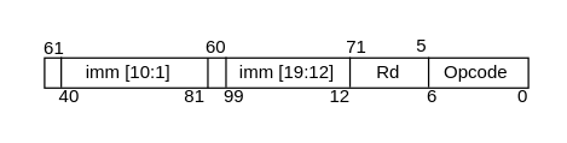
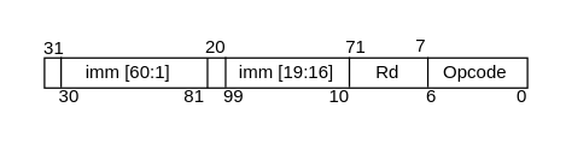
  <mxCell id="0" />
  <mxCell id="1" parent="0" />
  <mxCell id="2" value="" style="rounded=0;whiteSpace=wrap;html=1;" parent="1" vertex="1"><mxGeometry x="29" y="38" width="320" height="20" as="geometry" /></mxCell>
- <mxCell id="3" value="imm [19:12]" style="text;html=1;align=center;verticalAlign=middle;resizable=0;points=[];autosize=1;" parent="1" vertex="1"><mxGeometry x="152.5" y="38.5" width="73" height="19" as="geometry" /></mxCell>
+ <mxCell id="3" value="imm [19:16]" style="text;html=1;align=center;verticalAlign=middle;resizable=0;points=[];autosize=1;" parent="1" vertex="1"><mxGeometry x="152.5" y="38.5" width="73" height="19" as="geometry" /></mxCell>
  <mxCell id="4" value="Opcode" style="text;html=1;align=center;verticalAlign=middle;resizable=0;points=[];autosize=1;" parent="1" vertex="1"><mxGeometry x="284" y="38" width="60" height="20" as="geometry" /></mxCell>
- <mxCell id="5" value="61" style="text;html=1;align=center;verticalAlign=middle;resizable=0;points=[];autosize=1;" parent="1" vertex="1"><mxGeometry x="20" y="22" width="30" height="20" as="geometry" /></mxCell>
- <mxCell id="6" value="60" style="text;html=1;align=center;verticalAlign=middle;resizable=0;points=[];autosize=1;" parent="1" vertex="1"><mxGeometry x="129" y="21" width="25" height="19" as="geometry" /></mxCell>
+ <mxCell id="5" value="31" style="text;html=1;align=center;verticalAlign=middle;resizable=0;points=[];autosize=1;" parent="1" vertex="1"><mxGeometry x="20" y="22" width="30" height="20" as="geometry" /></mxCell>
+ <mxCell id="6" value="20" style="text;html=1;align=center;verticalAlign=middle;resizable=0;points=[];autosize=1;" parent="1" vertex="1"><mxGeometry x="129" y="21" width="25" height="19" as="geometry" /></mxCell>
  <mxCell id="7" value="99" style="text;html=1;align=center;verticalAlign=middle;resizable=0;points=[];autosize=1;" parent="1" vertex="1"><mxGeometry x="141" y="54" width="25" height="19" as="geometry" /></mxCell>
  <mxCell id="8" value="71" style="text;html=1;align=center;verticalAlign=middle;resizable=0;points=[];autosize=1;" parent="1" vertex="1"><mxGeometry x="223" y="21" width="24" height="19" as="geometry" /></mxCell>
- <mxCell id="9" value="5" style="text;html=1;align=center;verticalAlign=middle;resizable=0;points=[];autosize=1;" parent="1" vertex="1"><mxGeometry x="269" y="20" width="17" height="19" as="geometry" /></mxCell>
+ <mxCell id="9" value="7" style="text;html=1;align=center;verticalAlign=middle;resizable=0;points=[];autosize=1;" parent="1" vertex="1"><mxGeometry x="269" y="20" width="17" height="19" as="geometry" /></mxCell>
  <mxCell id="10" value="6" style="text;html=1;align=center;verticalAlign=middle;resizable=0;points=[];autosize=1;" parent="1" vertex="1"><mxGeometry x="276" y="54" width="17" height="19" as="geometry" /></mxCell>
  <mxCell id="11" value="0" style="text;html=1;align=center;verticalAlign=middle;resizable=0;points=[];autosize=1;" parent="1" vertex="1"><mxGeometry x="336" y="54" width="17" height="19" as="geometry" /></mxCell>
  <mxCell id="12" value="" style="endArrow=none;html=1;" parent="1" edge="1"><mxGeometry width="50" height="50" relative="1" as="geometry"><mxPoint x="283" y="57.5" as="sourcePoint" /><mxPoint x="283" y="37.5" as="targetPoint" /><Array as="points"><mxPoint x="283" y="45.5" /></Array></mxGeometry></mxCell>
  <mxCell id="13" value="" style="endArrow=none;html=1;" parent="1" edge="1"><mxGeometry width="50" height="50" relative="1" as="geometry"><mxPoint x="231" y="57.5" as="sourcePoint" /><mxPoint x="231" y="37.5" as="targetPoint" /><Array as="points"><mxPoint x="231" y="45.5" /></Array></mxGeometry></mxCell>
  <mxCell id="14" value="" style="endArrow=none;html=1;" parent="1" edge="1"><mxGeometry width="50" height="50" relative="1" as="geometry"><mxPoint x="149" y="57.5" as="sourcePoint" /><mxPoint x="149" y="37.5" as="targetPoint" /><Array as="points"><mxPoint x="149" y="45.5" /></Array></mxGeometry></mxCell>
  <mxCell id="15" value="" style="endArrow=none;html=1;" parent="1" edge="1"><mxGeometry width="50" height="50" relative="1" as="geometry"><mxPoint x="40" y="57.5" as="sourcePoint" /><mxPoint x="40" y="37.5" as="targetPoint" /><Array as="points"><mxPoint x="40" y="45.5" /></Array></mxGeometry></mxCell>
- <mxCell id="16" value="40" style="text;html=1;align=center;verticalAlign=middle;resizable=0;points=[];autosize=1;" parent="1" vertex="1"><mxGeometry x="32" y="54" width="25" height="19" as="geometry" /></mxCell>
- <mxCell id="17" value="imm [10:1]" style="text;html=1;align=center;verticalAlign=middle;resizable=0;points=[];autosize=1;" parent="1" vertex="1"><mxGeometry x="50" y="38.5" width="67" height="19" as="geometry" /></mxCell>
+ <mxCell id="16" value="30" style="text;html=1;align=center;verticalAlign=middle;resizable=0;points=[];autosize=1;" parent="1" vertex="1"><mxGeometry x="32" y="54" width="25" height="19" as="geometry" /></mxCell>
+ <mxCell id="17" value="imm [60:1]" style="text;html=1;align=center;verticalAlign=middle;resizable=0;points=[];autosize=1;" parent="1" vertex="1"><mxGeometry x="50" y="38.5" width="67" height="19" as="geometry" /></mxCell>
  <mxCell id="18" value="" style="endArrow=none;html=1;" edge="1" parent="1"><mxGeometry width="50" height="50" relative="1" as="geometry"><mxPoint x="137" y="58" as="sourcePoint" /><mxPoint x="137" y="38" as="targetPoint" /><Array as="points"><mxPoint x="137" y="46" /></Array></mxGeometry></mxCell>
  <mxCell id="19" value="81" style="text;html=1;align=center;verticalAlign=middle;resizable=0;points=[];autosize=1;" vertex="1" parent="1"><mxGeometry x="115" y="54" width="25" height="19" as="geometry" /></mxCell>
- <mxCell id="20" value="12" style="text;html=1;align=center;verticalAlign=middle;resizable=0;points=[];autosize=1;" vertex="1" parent="1"><mxGeometry x="211" y="54" width="25" height="19" as="geometry" /></mxCell>
+ <mxCell id="20" value="10" style="text;html=1;align=center;verticalAlign=middle;resizable=0;points=[];autosize=1;" vertex="1" parent="1"><mxGeometry x="211" y="54" width="25" height="19" as="geometry" /></mxCell>
  <mxCell id="21" value="Rd" style="text;html=1;align=center;verticalAlign=middle;resizable=0;points=[];autosize=1;" vertex="1" parent="1"><mxGeometry x="243" y="38.5" width="26" height="19" as="geometry" /></mxCell>
